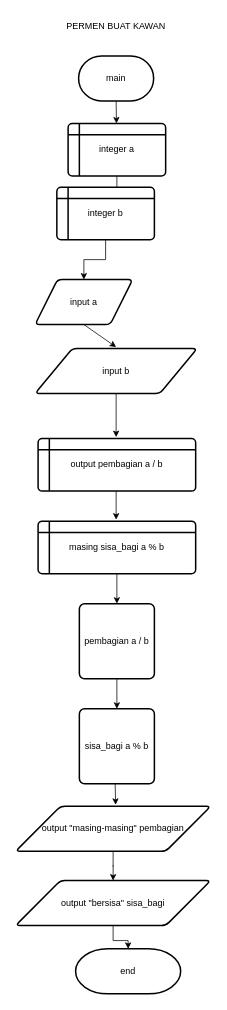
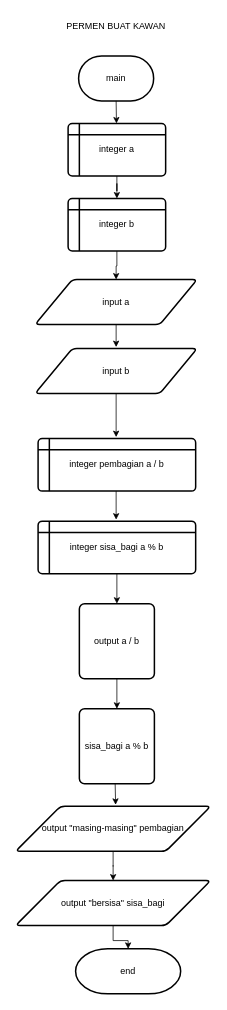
  <mxCell id="0" />
  <mxCell id="1" parent="0" />
  <mxCell id="2" value="main" style="strokeWidth=2;html=1;shape=mxgraph.flowchart.terminator;whiteSpace=wrap;" parent="1" vertex="1"><mxGeometry x="104" y="74" width="100" height="60" as="geometry" /></mxCell>
  <mxCell id="3" value="" style="endArrow=classic;html=1;rounded=0;exitX=0.5;exitY=1;exitDx=0;exitDy=0;exitPerimeter=0;" parent="1" target="5" edge="1"><mxGeometry width="50" height="50" relative="1" as="geometry"><mxPoint x="154" y="134" as="sourcePoint" /><mxPoint x="154" y="164" as="targetPoint" /></mxGeometry></mxCell>
  <mxCell id="4" value="" style="edgeStyle=orthogonalEdgeStyle;rounded=0;orthogonalLoop=1;jettySize=auto;html=1;" edge="1" parent="1" source="5" target="12"><mxGeometry relative="1" as="geometry" /></mxCell>
  <mxCell id="5" value="integer a" style="shape=internalStorage;html=1;dx=15;dy=15;rounded=1;arcSize=8;strokeWidth=2;whiteSpace=wrap;" parent="1" vertex="1"><mxGeometry x="90" y="164" width="130" height="70" as="geometry" /></mxCell>
- <mxCell id="6" value="input a" style="shape=parallelogram;html=1;strokeWidth=2;perimeter=parallelogramPerimeter;rounded=1;arcSize=12;size=0.23;whiteSpace=wrap;" parent="1" vertex="1"><mxGeometry x="46" y="372" width="130" height="60" as="geometry" /></mxCell>
+ <mxCell id="6" value="input a" style="shape=parallelogram;html=1;strokeWidth=2;perimeter=parallelogramPerimeter;rounded=1;arcSize=12;size=0.23;whiteSpace=wrap;" parent="1" vertex="1"><mxGeometry x="46" y="372" width="216" height="60" as="geometry" /></mxCell>
  <mxCell id="7" value="" style="endArrow=classic;html=1;rounded=0;exitX=0.5;exitY=1;exitDx=0;exitDy=0;entryX=0.5;entryY=0;entryDx=0;entryDy=0;" parent="1" source="6" edge="1"><mxGeometry width="50" height="50" relative="1" as="geometry"><mxPoint x="100" y="512" as="sourcePoint" /><mxPoint x="154" y="462" as="targetPoint" /></mxGeometry></mxCell>
  <mxCell id="8" value="" style="endArrow=classic;html=1;rounded=0;exitX=0.5;exitY=1;exitDx=0;exitDy=0;entryX=0.5;entryY=0;entryDx=0;entryDy=0;" parent="1" source="13" edge="1"><mxGeometry width="50" height="50" relative="1" as="geometry"><mxPoint x="154" y="532" as="sourcePoint" /><mxPoint x="154" y="582" as="targetPoint" /></mxGeometry></mxCell>
  <mxCell id="9" value="" style="endArrow=classic;html=1;rounded=0;exitX=0.5;exitY=1;exitDx=0;exitDy=0;" parent="1" edge="1"><mxGeometry width="50" height="50" relative="1" as="geometry"><mxPoint x="152" y="1012" as="sourcePoint" /><mxPoint x="153.333" y="1072" as="targetPoint" /></mxGeometry></mxCell>
  <mxCell id="10" value="" style="endArrow=classic;html=1;rounded=0;exitX=0.5;exitY=1;exitDx=0;exitDy=0;entryX=0.5;entryY=0;entryDx=0;entryDy=0;" parent="1" edge="1"><mxGeometry width="50" height="50" relative="1" as="geometry"><mxPoint x="154" y="652" as="sourcePoint" /><mxPoint x="154" y="692" as="targetPoint" /></mxGeometry></mxCell>
  <mxCell id="11" value="" style="edgeStyle=orthogonalEdgeStyle;rounded=0;orthogonalLoop=1;jettySize=auto;html=1;" edge="1" parent="1" source="12" target="6"><mxGeometry relative="1" as="geometry" /></mxCell>
- <mxCell id="12" value="integer b" style="shape=internalStorage;html=1;dx=15;dy=15;rounded=1;arcSize=8;strokeWidth=2;whiteSpace=wrap;" vertex="1" parent="1"><mxGeometry x="75" y="249" width="130" height="70" as="geometry" /></mxCell>
+ <mxCell id="12" value="integer b" style="shape=internalStorage;html=1;dx=15;dy=15;rounded=1;arcSize=8;strokeWidth=2;whiteSpace=wrap;" vertex="1" parent="1"><mxGeometry x="90" y="264" width="130" height="70" as="geometry" /></mxCell>
  <mxCell id="13" value="input b" style="shape=parallelogram;html=1;strokeWidth=2;perimeter=parallelogramPerimeter;rounded=1;arcSize=12;size=0.23;whiteSpace=wrap;" vertex="1" parent="1"><mxGeometry x="46" y="464" width="216" height="60" as="geometry" /></mxCell>
- <mxCell id="14" value="output pembagian a / b" style="shape=internalStorage;html=1;dx=15;dy=15;rounded=1;arcSize=8;strokeWidth=2;whiteSpace=wrap;" vertex="1" parent="1"><mxGeometry x="50" y="584" width="210" height="70" as="geometry" /></mxCell>
+ <mxCell id="14" value="integer pembagian a / b" style="shape=internalStorage;html=1;dx=15;dy=15;rounded=1;arcSize=8;strokeWidth=2;whiteSpace=wrap;" vertex="1" parent="1"><mxGeometry x="50" y="584" width="210" height="70" as="geometry" /></mxCell>
  <mxCell id="15" value="" style="edgeStyle=orthogonalEdgeStyle;rounded=0;orthogonalLoop=1;jettySize=auto;html=1;" edge="1" parent="1" source="16" target="18"><mxGeometry relative="1" as="geometry" /></mxCell>
- <mxCell id="16" value="masing sisa_bagi a % b" style="shape=internalStorage;html=1;dx=15;dy=15;rounded=1;arcSize=8;strokeWidth=2;whiteSpace=wrap;" vertex="1" parent="1"><mxGeometry x="50" y="694" width="210" height="70" as="geometry" /></mxCell>
+ <mxCell id="16" value="integer sisa_bagi a % b" style="shape=internalStorage;html=1;dx=15;dy=15;rounded=1;arcSize=8;strokeWidth=2;whiteSpace=wrap;" vertex="1" parent="1"><mxGeometry x="50" y="694" width="210" height="70" as="geometry" /></mxCell>
  <mxCell id="17" value="" style="edgeStyle=orthogonalEdgeStyle;rounded=0;orthogonalLoop=1;jettySize=auto;html=1;" edge="1" parent="1" source="18" target="19"><mxGeometry relative="1" as="geometry" /></mxCell>
- <mxCell id="18" value="pembagian a / b" style="rounded=1;html=1;absoluteArcSize=1;arcSize=14;strokeWidth=2;whiteSpace=wrap;" vertex="1" parent="1"><mxGeometry x="105" y="804" width="100" height="100" as="geometry" /></mxCell>
+ <mxCell id="18" value="output a / b" style="rounded=1;html=1;absoluteArcSize=1;arcSize=14;strokeWidth=2;whiteSpace=wrap;" vertex="1" parent="1"><mxGeometry x="105" y="804" width="100" height="100" as="geometry" /></mxCell>
  <mxCell id="19" value="sisa_bagi a % b" style="rounded=1;html=1;absoluteArcSize=1;arcSize=14;strokeWidth=2;whiteSpace=wrap;" vertex="1" parent="1"><mxGeometry x="105" y="944" width="100" height="100" as="geometry" /></mxCell>
  <mxCell id="20" value="" style="edgeStyle=orthogonalEdgeStyle;rounded=0;orthogonalLoop=1;jettySize=auto;html=1;" edge="1" parent="1" source="21" target="23"><mxGeometry relative="1" as="geometry" /></mxCell>
  <mxCell id="21" value="output &quot;masing-masing&quot; pembagian" style="shape=parallelogram;html=1;strokeWidth=2;perimeter=parallelogramPerimeter;rounded=1;arcSize=12;size=0.23;whiteSpace=wrap;" vertex="1" parent="1"><mxGeometry x="20" y="1074" width="260" height="60" as="geometry" /></mxCell>
  <mxCell id="22" value="" style="edgeStyle=orthogonalEdgeStyle;rounded=0;orthogonalLoop=1;jettySize=auto;html=1;" edge="1" parent="1" source="23" target="24"><mxGeometry relative="1" as="geometry" /></mxCell>
  <mxCell id="23" value="output &quot;bersisa&quot; sisa_bagi" style="shape=parallelogram;html=1;strokeWidth=2;perimeter=parallelogramPerimeter;rounded=1;arcSize=12;size=0.23;whiteSpace=wrap;" vertex="1" parent="1"><mxGeometry x="20" y="1173" width="260" height="60" as="geometry" /></mxCell>
  <mxCell id="24" value="end" style="strokeWidth=2;html=1;shape=mxgraph.flowchart.terminator;whiteSpace=wrap;" vertex="1" parent="1"><mxGeometry x="100" y="1264" width="140" height="60" as="geometry" /></mxCell>
  <mxCell id="25" value="PERMEN BUAT KAWAN" style="text;html=1;strokeColor=none;fillColor=none;align=center;verticalAlign=middle;whiteSpace=wrap;rounded=0;" vertex="1" parent="1"><mxGeometry x="86" y="20" width="136" height="30" as="geometry" /></mxCell>
